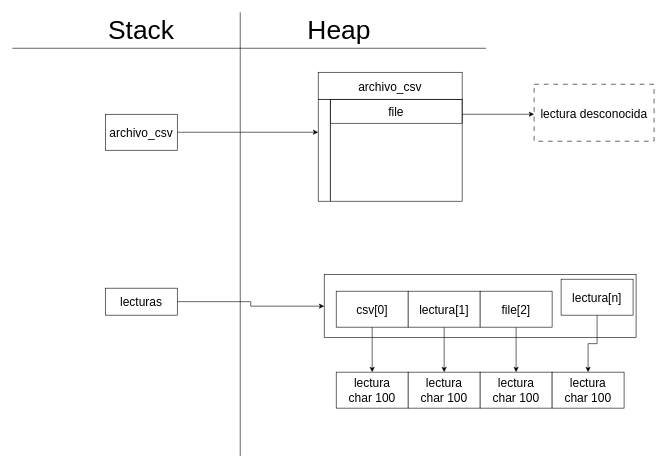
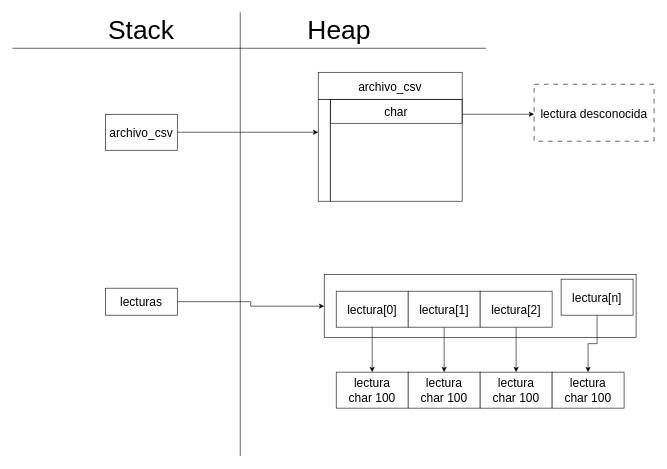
  <mxCell id="0" />
  <mxCell id="1" parent="0" />
  <mxCell id="2" value="" style="rounded=0;whiteSpace=wrap;html=1;" vertex="1" parent="1"><mxGeometry x="540" y="457.5" width="520" height="105" as="geometry" /></mxCell>
  <mxCell id="3" value="" style="endArrow=none;html=1;rounded=0;" edge="1" parent="1"><mxGeometry width="50" height="50" relative="1" as="geometry"><mxPoint x="400" y="760" as="sourcePoint" /><mxPoint x="400" y="20" as="targetPoint" /></mxGeometry></mxCell>
  <mxCell id="4" value="" style="endArrow=none;html=1;rounded=0;" edge="1" parent="1"><mxGeometry width="50" height="50" relative="1" as="geometry"><mxPoint x="20" y="80" as="sourcePoint" /><mxPoint x="810" y="80" as="targetPoint" /></mxGeometry></mxCell>
  <mxCell id="5" value="&lt;font style=&quot;font-size: 44px;&quot;&gt;Stack&lt;/font&gt;" style="text;html=1;align=center;verticalAlign=middle;whiteSpace=wrap;rounded=0;" vertex="1" parent="1"><mxGeometry x="70" y="20" width="330" height="60" as="geometry" /></mxCell>
  <mxCell id="6" value="&lt;span style=&quot;font-size: 44px;&quot;&gt;Heap&lt;/span&gt;" style="text;html=1;align=center;verticalAlign=middle;whiteSpace=wrap;rounded=0;" vertex="1" parent="1"><mxGeometry x="400" y="20" width="330" height="60" as="geometry" /></mxCell>
  <mxCell id="7" style="edgeStyle=orthogonalEdgeStyle;rounded=0;orthogonalLoop=1;jettySize=auto;html=1;" edge="1" parent="1" source="8"><mxGeometry relative="1" as="geometry"><mxPoint x="530" y="220" as="targetPoint" /></mxGeometry></mxCell>
  <mxCell id="8" value="&lt;font style=&quot;font-size: 20px;&quot;&gt;archivo_csv&lt;/font&gt;" style="rounded=0;whiteSpace=wrap;html=1;" vertex="1" parent="1"><mxGeometry x="175" y="190" width="120" height="60" as="geometry" /></mxCell>
  <mxCell id="9" value="" style="rounded=0;whiteSpace=wrap;html=1;" vertex="1" parent="1"><mxGeometry x="550" y="165" width="220" height="170" as="geometry" /></mxCell>
- <mxCell id="10" value="&lt;span style=&quot;font-size: 20px;&quot;&gt;file&lt;/span&gt;" style="text;html=1;align=center;verticalAlign=middle;whiteSpace=wrap;rounded=0;strokeColor=default;" vertex="1" parent="1"><mxGeometry x="550" y="165" width="220" height="40" as="geometry" /></mxCell>
+ <mxCell id="10" value="&lt;span style=&quot;font-size: 20px;&quot;&gt;char&lt;/span&gt;" style="text;html=1;align=center;verticalAlign=middle;whiteSpace=wrap;rounded=0;strokeColor=default;" vertex="1" parent="1"><mxGeometry x="550" y="165" width="220" height="40" as="geometry" /></mxCell>
  <mxCell id="11" value="" style="rounded=0;whiteSpace=wrap;html=1;" vertex="1" parent="1"><mxGeometry x="530" y="165" width="20" height="170" as="geometry" /></mxCell>
  <mxCell id="12" value="&lt;span style=&quot;font-size: 20px;&quot;&gt;archivo_csv&lt;/span&gt;" style="rounded=0;whiteSpace=wrap;html=1;" vertex="1" parent="1"><mxGeometry x="530" y="120" width="240" height="45" as="geometry" /></mxCell>
  <mxCell id="13" value="" style="endArrow=classic;html=1;rounded=0;" edge="1" parent="1"><mxGeometry width="50" height="50" relative="1" as="geometry"><mxPoint x="770" y="190" as="sourcePoint" /><mxPoint x="890" y="190" as="targetPoint" /></mxGeometry></mxCell>
  <mxCell id="14" value="&lt;span style=&quot;font-size: 20px;&quot;&gt;lectura desconocida&lt;/span&gt;" style="rounded=0;whiteSpace=wrap;html=1;dashed=1;dashPattern=8 8;" vertex="1" parent="1"><mxGeometry x="890" y="140" width="200" height="95" as="geometry" /></mxCell>
  <mxCell id="15" style="edgeStyle=orthogonalEdgeStyle;rounded=0;orthogonalLoop=1;jettySize=auto;html=1;entryX=0;entryY=0.5;entryDx=0;entryDy=0;" edge="1" parent="1" source="16" target="2"><mxGeometry relative="1" as="geometry"><mxPoint x="520" y="510" as="targetPoint" /></mxGeometry></mxCell>
  <mxCell id="16" value="&lt;span style=&quot;font-size: 20px;&quot;&gt;lecturas&lt;/span&gt;" style="rounded=0;whiteSpace=wrap;html=1;" vertex="1" parent="1"><mxGeometry x="175" y="480" width="120" height="45" as="geometry" /></mxCell>
- <mxCell id="17" value="&lt;span style=&quot;font-size: 20px;&quot;&gt;csv[0]&lt;/span&gt;" style="rounded=0;whiteSpace=wrap;html=1;" vertex="1" parent="1"><mxGeometry x="560" y="485" width="120" height="60" as="geometry" /></mxCell>
+ <mxCell id="17" value="&lt;span style=&quot;font-size: 20px;&quot;&gt;lectura[0]&lt;/span&gt;" style="rounded=0;whiteSpace=wrap;html=1;" vertex="1" parent="1"><mxGeometry x="560" y="485" width="120" height="60" as="geometry" /></mxCell>
  <mxCell id="18" value="" style="endArrow=classic;html=1;rounded=0;exitX=0.5;exitY=1;exitDx=0;exitDy=0;" edge="1" parent="1" source="17"><mxGeometry width="50" height="50" relative="1" as="geometry"><mxPoint x="490" y="650" as="sourcePoint" /><mxPoint x="620" y="620" as="targetPoint" /></mxGeometry></mxCell>
  <mxCell id="19" value="&lt;span style=&quot;font-size: 20px;&quot;&gt;lectura&lt;/span&gt;&lt;div&gt;&lt;span style=&quot;font-size: 20px;&quot;&gt;char 100&lt;/span&gt;&lt;/div&gt;" style="rounded=0;whiteSpace=wrap;html=1;" vertex="1" parent="1"><mxGeometry x="560" y="620" width="120" height="60" as="geometry" /></mxCell>
  <mxCell id="20" style="edgeStyle=orthogonalEdgeStyle;rounded=0;orthogonalLoop=1;jettySize=auto;html=1;entryX=0.5;entryY=0;entryDx=0;entryDy=0;" edge="1" parent="1" source="21" target="22"><mxGeometry relative="1" as="geometry" /></mxCell>
  <mxCell id="21" value="&lt;span style=&quot;font-size: 20px;&quot;&gt;lectura[1]&lt;/span&gt;" style="rounded=0;whiteSpace=wrap;html=1;" vertex="1" parent="1"><mxGeometry x="680" y="485" width="120" height="60" as="geometry" /></mxCell>
  <mxCell id="22" value="&lt;span style=&quot;font-size: 20px;&quot;&gt;lectura&lt;/span&gt;&lt;div&gt;&lt;span style=&quot;font-size: 20px;&quot;&gt;char 100&lt;/span&gt;&lt;/div&gt;" style="rounded=0;whiteSpace=wrap;html=1;" vertex="1" parent="1"><mxGeometry x="680" y="620" width="120" height="60" as="geometry" /></mxCell>
  <mxCell id="23" style="edgeStyle=orthogonalEdgeStyle;rounded=0;orthogonalLoop=1;jettySize=auto;html=1;" edge="1" parent="1" source="24" target="25"><mxGeometry relative="1" as="geometry" /></mxCell>
- <mxCell id="24" value="&lt;span style=&quot;font-size: 20px;&quot;&gt;file[2]&lt;/span&gt;" style="rounded=0;whiteSpace=wrap;html=1;" vertex="1" parent="1"><mxGeometry x="800" y="485" width="120" height="60" as="geometry" /></mxCell>
+ <mxCell id="24" value="&lt;span style=&quot;font-size: 20px;&quot;&gt;lectura[2]&lt;/span&gt;" style="rounded=0;whiteSpace=wrap;html=1;" vertex="1" parent="1"><mxGeometry x="800" y="485" width="120" height="60" as="geometry" /></mxCell>
  <mxCell id="25" value="&lt;span style=&quot;font-size: 20px;&quot;&gt;lectura&lt;/span&gt;&lt;div&gt;&lt;span style=&quot;font-size: 20px;&quot;&gt;char 100&lt;/span&gt;&lt;/div&gt;" style="rounded=0;whiteSpace=wrap;html=1;" vertex="1" parent="1"><mxGeometry x="800" y="620" width="120" height="60" as="geometry" /></mxCell>
  <mxCell id="26" style="edgeStyle=orthogonalEdgeStyle;rounded=0;orthogonalLoop=1;jettySize=auto;html=1;" edge="1" parent="1" source="27" target="28"><mxGeometry relative="1" as="geometry" /></mxCell>
  <mxCell id="27" value="&lt;span style=&quot;font-size: 20px;&quot;&gt;lectura[n]&lt;/span&gt;" style="rounded=0;whiteSpace=wrap;html=1;" vertex="1" parent="1"><mxGeometry x="935" y="465" width="120" height="60" as="geometry" /></mxCell>
  <mxCell id="28" value="&lt;span style=&quot;font-size: 20px;&quot;&gt;lectura&lt;/span&gt;&lt;div&gt;&lt;span style=&quot;font-size: 20px;&quot;&gt;char 100&lt;/span&gt;&lt;/div&gt;" style="rounded=0;whiteSpace=wrap;html=1;" vertex="1" parent="1"><mxGeometry x="920" y="620" width="120" height="60" as="geometry" /></mxCell>
